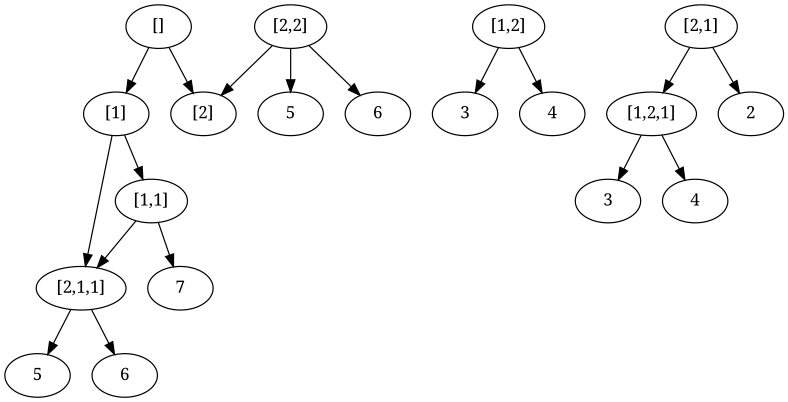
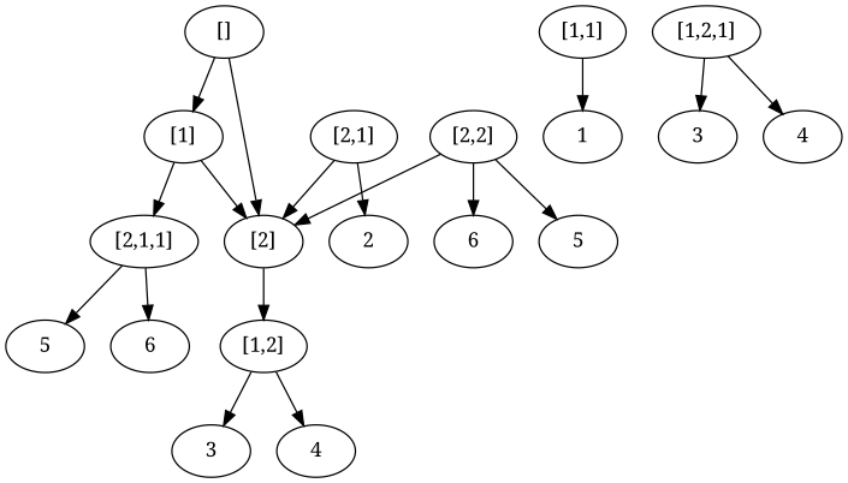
  digraph {
    fontname="Noto Serif"
    node [fontname="Noto Serif"]
    edge [fontname="Noto Serif"]
    "[]"
    "[1]"
    "[2]"
    "[1,1]"
    "[2,1,1]"
    "[1,2]"
-   n7 [label=7]
+   n7 [label=1]
    "[2,1]"
    "[1,2,1]"
    n10 [label=2]
    n11 [label=5]
    n12 [label=6]
    n13 [label=3]
    n14 [label=4]
    n15 [label=3]
    n16 [label=4]
    "[2,2]"
    n18 [label=5]
    n19 [label=6]
    "[]" -> "[1]"
    "[]" -> "[2]"
-   "[1]" -> "[1,1]"
+   "[1]" -> "[2]"
    "[1]" -> "[2,1,1]"
-   "[1,1]" -> "[2,1,1]"
+   "[2]" -> "[1,2]"
    "[1,1]" -> n7
    "[2,1,1]" -> n11
    "[2,1,1]" -> n12
    "[1,2]" -> n15
    "[1,2]" -> n16
-   "[2,1]" -> "[1,2,1]"
+   "[2,1]" -> "[2]"
    "[2,1]" -> n10
    "[1,2,1]" -> n13
    "[1,2,1]" -> n14
    "[2,2]" -> "[2]"
    "[2,2]" -> n18
    "[2,2]" -> n19
  }
